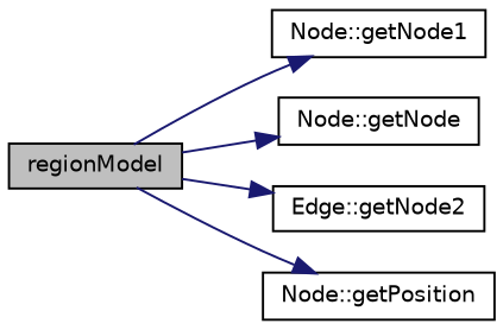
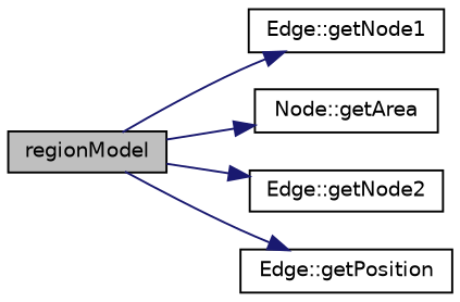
  digraph {
    rankdir=LR
    node [color=black fillcolor=white fontname=Helvetica fontsize=10 shape=record style=filled]
    edge [color=midnightblue fontname=Helvetica fontsize=10 labelfontname=Helvetica labelfontsize=10 style=solid]
    n1 [fillcolor=grey75 fontcolor=black height=0.2 label=regionModel width=0.4]
-   n2 [height=0.2 label="Node::getNode1" width=0.4]
-   n3 [height=0.2 label="Node::getNode" width=0.4]
+   n2 [height=0.2 label="Edge::getNode1" width=0.4]
+   n3 [height=0.2 label="Node::getArea" width=0.4]
    n4 [height=0.2 label="Edge::getNode2" width=0.4]
-   n5 [height=0.2 label="Node::getPosition" width=0.4]
+   n5 [height=0.2 label="Edge::getPosition" width=0.4]
    n1 -> n2
    n1 -> n3
    n1 -> n4
    n1 -> n5
  }
